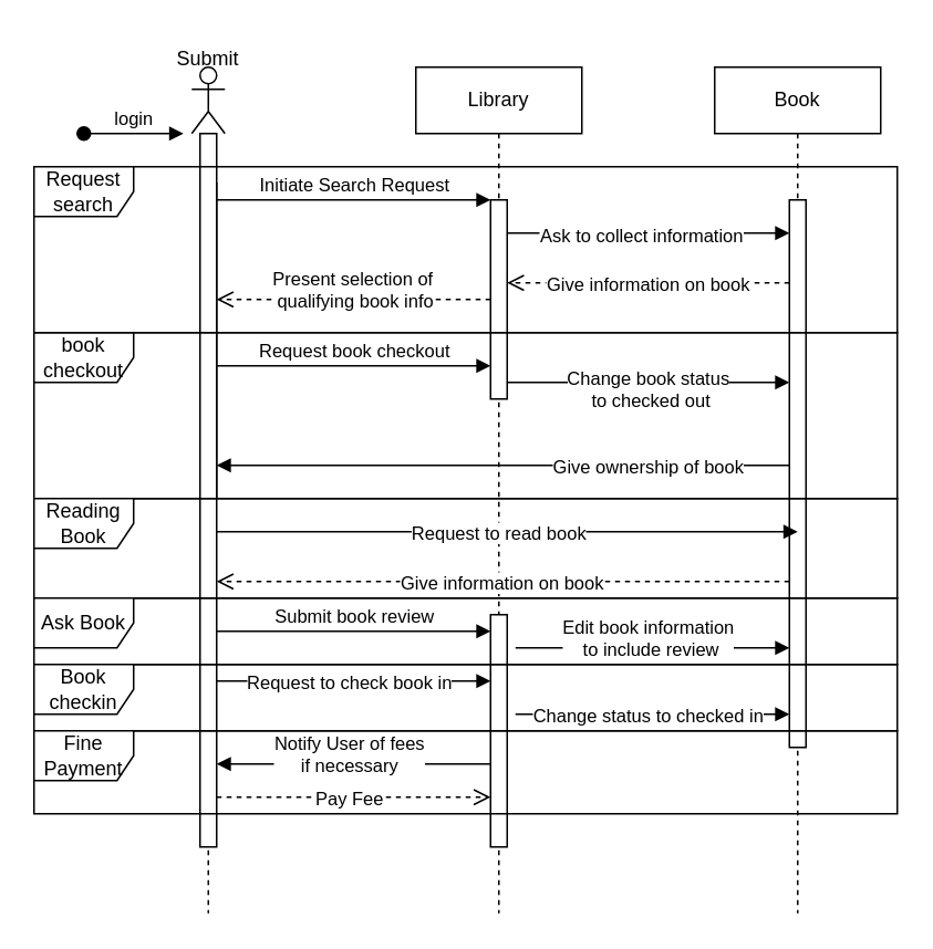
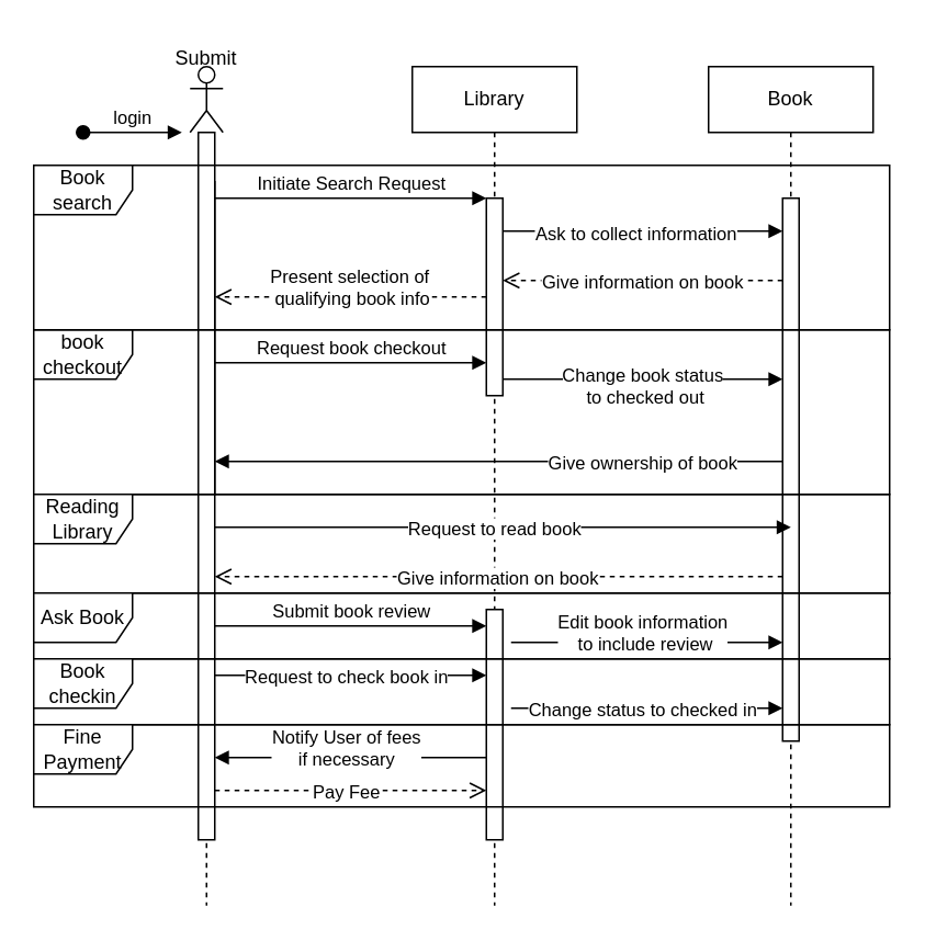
  <mxCell id="0" />
  <mxCell id="1" parent="0" />
  <mxCell id="2" value="Library" style="shape=umlLifeline;perimeter=lifelinePerimeter;whiteSpace=wrap;html=1;container=0;dropTarget=0;collapsible=0;recursiveResize=0;outlineConnect=0;portConstraint=eastwest;newEdgeStyle={&quot;edgeStyle&quot;:&quot;elbowEdgeStyle&quot;,&quot;elbow&quot;:&quot;vertical&quot;,&quot;curved&quot;:0,&quot;rounded&quot;:0};" parent="1" vertex="1"><mxGeometry x="250" y="40" width="100" height="510" as="geometry" /></mxCell>
  <mxCell id="3" value="" style="html=1;points=[];perimeter=orthogonalPerimeter;outlineConnect=0;targetShapes=umlLifeline;portConstraint=eastwest;newEdgeStyle={&quot;edgeStyle&quot;:&quot;elbowEdgeStyle&quot;,&quot;elbow&quot;:&quot;vertical&quot;,&quot;curved&quot;:0,&quot;rounded&quot;:0};" parent="2" vertex="1"><mxGeometry x="45" y="80" width="10" height="120" as="geometry" /></mxCell>
  <mxCell id="4" value="" style="html=1;points=[[0,0,0,0,5],[0,1,0,0,-5],[1,0,0,0,5],[1,1,0,0,-5]];perimeter=orthogonalPerimeter;outlineConnect=0;targetShapes=umlLifeline;portConstraint=eastwest;newEdgeStyle={&quot;curved&quot;:0,&quot;rounded&quot;:0};" vertex="1" parent="2"><mxGeometry x="45" y="330" width="10" height="140" as="geometry" /></mxCell>
  <mxCell id="5" value="Initiate Search Request" style="html=1;verticalAlign=bottom;endArrow=block;edgeStyle=elbowEdgeStyle;elbow=horizontal;curved=0;rounded=0;" parent="1" source="13" target="3" edge="1"><mxGeometry relative="1" as="geometry"><mxPoint x="225" y="130" as="sourcePoint" /><Array as="points"><mxPoint x="210" y="120" /></Array></mxGeometry></mxCell>
  <mxCell id="6" value="Book" style="shape=umlLifeline;perimeter=lifelinePerimeter;whiteSpace=wrap;html=1;container=0;dropTarget=0;collapsible=0;recursiveResize=0;outlineConnect=0;portConstraint=eastwest;newEdgeStyle={&quot;edgeStyle&quot;:&quot;elbowEdgeStyle&quot;,&quot;elbow&quot;:&quot;vertical&quot;,&quot;curved&quot;:0,&quot;rounded&quot;:0};" vertex="1" parent="1"><mxGeometry x="430" y="40" width="100" height="510" as="geometry" /></mxCell>
  <mxCell id="7" value="" style="html=1;points=[];perimeter=orthogonalPerimeter;outlineConnect=0;targetShapes=umlLifeline;portConstraint=eastwest;newEdgeStyle={&quot;edgeStyle&quot;:&quot;elbowEdgeStyle&quot;,&quot;elbow&quot;:&quot;vertical&quot;,&quot;curved&quot;:0,&quot;rounded&quot;:0};" vertex="1" parent="6"><mxGeometry x="45" y="80" width="10" height="330" as="geometry" /></mxCell>
  <mxCell id="8" value="" style="html=1;verticalAlign=bottom;endArrow=block;edgeStyle=elbowEdgeStyle;elbow=vertical;curved=0;rounded=0;" edge="1" parent="1" source="3" target="7"><mxGeometry relative="1" as="geometry"><mxPoint x="360" y="150" as="sourcePoint" /><Array as="points"><mxPoint x="385" y="140" /></Array><mxPoint x="470" y="140" as="targetPoint" /></mxGeometry></mxCell>
  <mxCell id="9" value="Ask to collect information" style="edgeLabel;html=1;align=center;verticalAlign=middle;resizable=0;points=[];" vertex="1" connectable="0" parent="8"><mxGeometry x="-0.306" y="-1" relative="1" as="geometry"><mxPoint x="21" as="offset" /></mxGeometry></mxCell>
  <mxCell id="10" value="Give information on book" style="html=1;verticalAlign=bottom;endArrow=open;dashed=1;endSize=8;edgeStyle=elbowEdgeStyle;elbow=vertical;curved=0;rounded=0;" edge="1" parent="1" source="7" target="3"><mxGeometry y="10" relative="1" as="geometry"><mxPoint x="310" y="170" as="targetPoint" /><Array as="points"><mxPoint x="395" y="170" /></Array><mxPoint x="470" y="170" as="sourcePoint" /><mxPoint as="offset" /></mxGeometry></mxCell>
  <mxCell id="11" value="Present selection of&lt;br&gt;&amp;nbsp;qualifying book info" style="html=1;verticalAlign=bottom;endArrow=open;dashed=1;endSize=8;edgeStyle=elbowEdgeStyle;elbow=horizontal;curved=0;rounded=0;" edge="1" parent="1" source="3" target="13"><mxGeometry y="10" relative="1" as="geometry"><mxPoint x="140" y="180" as="targetPoint" /><Array as="points"><mxPoint x="210" y="180" /></Array><mxPoint x="290" y="180" as="sourcePoint" /><mxPoint as="offset" /></mxGeometry></mxCell>
  <mxCell id="12" value="login" style="html=1;verticalAlign=bottom;startArrow=oval;endArrow=block;startSize=8;edgeStyle=elbowEdgeStyle;elbow=vertical;curved=0;rounded=0;" parent="1" edge="1"><mxGeometry relative="1" as="geometry"><mxPoint x="50" y="80" as="sourcePoint" /><mxPoint x="110" y="80" as="targetPoint" /></mxGeometry></mxCell>
  <mxCell id="13" value="" style="html=1;points=[];perimeter=orthogonalPerimeter;outlineConnect=0;targetShapes=umlLifeline;portConstraint=eastwest;newEdgeStyle={&quot;edgeStyle&quot;:&quot;elbowEdgeStyle&quot;,&quot;elbow&quot;:&quot;vertical&quot;,&quot;curved&quot;:0,&quot;rounded&quot;:0};" parent="1" vertex="1"><mxGeometry x="120" y="110" width="10" height="190" as="geometry" /></mxCell>
  <mxCell id="14" value="" style="shape=umlLifeline;perimeter=lifelinePerimeter;whiteSpace=wrap;html=1;container=1;dropTarget=0;collapsible=0;recursiveResize=0;outlineConnect=0;portConstraint=eastwest;newEdgeStyle={&quot;curved&quot;:0,&quot;rounded&quot;:0};participant=umlActor;fillColor=#FFFFFF;" vertex="1" parent="1"><mxGeometry x="115" y="40" width="20" height="510" as="geometry" /></mxCell>
  <mxCell id="15" value="" style="html=1;points=[[0,0,0,0,5],[0,1,0,0,-5],[1,0,0,0,5],[1,1,0,0,-5]];perimeter=orthogonalPerimeter;outlineConnect=0;targetShapes=umlLifeline;portConstraint=eastwest;newEdgeStyle={&quot;curved&quot;:0,&quot;rounded&quot;:0};" vertex="1" parent="14"><mxGeometry x="5" y="40" width="10" height="430" as="geometry" /></mxCell>
  <mxCell id="16" value="Submit" style="text;html=1;strokeColor=none;fillColor=none;align=center;verticalAlign=middle;whiteSpace=wrap;rounded=0;" vertex="1" parent="1"><mxGeometry x="95" y="20" width="60" height="30" as="geometry" /></mxCell>
  <mxCell id="17" value="Request book checkout" style="html=1;verticalAlign=bottom;endArrow=block;edgeStyle=elbowEdgeStyle;elbow=horizontal;curved=0;rounded=0;" edge="1" parent="1"><mxGeometry relative="1" as="geometry"><mxPoint x="130" y="220" as="sourcePoint" /><Array as="points"><mxPoint x="210" y="220" /></Array><mxPoint x="295" y="220" as="targetPoint" /></mxGeometry></mxCell>
  <mxCell id="18" value="Change book status&lt;br&gt;&amp;nbsp;to checked out" style="html=1;verticalAlign=bottom;endArrow=block;edgeStyle=elbowEdgeStyle;elbow=horizontal;curved=0;rounded=0;" edge="1" parent="1" source="3"><mxGeometry y="-20" relative="1" as="geometry"><mxPoint x="310" y="230" as="sourcePoint" /><Array as="points"><mxPoint x="390" y="230" /></Array><mxPoint x="475" y="230" as="targetPoint" /><mxPoint as="offset" /></mxGeometry></mxCell>
  <mxCell id="19" value="Give ownership of book" style="html=1;verticalAlign=bottom;endArrow=block;edgeStyle=elbowEdgeStyle;elbow=horizontal;curved=0;rounded=0;" edge="1" parent="1" source="7" target="13"><mxGeometry x="-0.507" y="10" relative="1" as="geometry"><mxPoint x="430" y="260" as="sourcePoint" /><Array as="points"><mxPoint x="240" y="280" /><mxPoint x="390" y="260" /><mxPoint x="330" y="260" /></Array><mxPoint x="140" y="260" as="targetPoint" /><mxPoint as="offset" /></mxGeometry></mxCell>
  <mxCell id="20" value="book checkout" style="shape=umlFrame;whiteSpace=wrap;html=1;pointerEvents=0;" vertex="1" parent="1"><mxGeometry x="20" y="200" width="520" height="100" as="geometry" /></mxCell>
  <mxCell id="21" value="Request to read book" style="html=1;verticalAlign=bottom;endArrow=block;edgeStyle=elbowEdgeStyle;elbow=horizontal;curved=0;rounded=0;" edge="1" parent="1"><mxGeometry x="-0.029" y="-10" relative="1" as="geometry"><mxPoint x="130" y="320" as="sourcePoint" /><Array as="points"><mxPoint x="260" y="320" /></Array><mxPoint x="480" y="320" as="targetPoint" /><mxPoint as="offset" /></mxGeometry></mxCell>
  <mxCell id="22" value="Give information on book" style="html=1;verticalAlign=bottom;endArrow=open;dashed=1;endSize=8;edgeStyle=elbowEdgeStyle;elbow=vertical;curved=0;rounded=0;" edge="1" parent="1" source="7" target="15"><mxGeometry y="10" relative="1" as="geometry"><mxPoint x="300" y="350" as="targetPoint" /><Array as="points"><mxPoint x="390" y="350" /></Array><mxPoint x="470" y="350" as="sourcePoint" /><mxPoint as="offset" /></mxGeometry></mxCell>
  <mxCell id="23" value="Submit book review" style="html=1;verticalAlign=bottom;endArrow=block;edgeStyle=elbowEdgeStyle;elbow=horizontal;curved=0;rounded=0;" edge="1" parent="1"><mxGeometry relative="1" as="geometry"><mxPoint x="130" y="380" as="sourcePoint" /><Array as="points"><mxPoint x="210" y="380" /></Array><mxPoint x="295" y="380" as="targetPoint" /></mxGeometry></mxCell>
  <mxCell id="24" value="Edit book information&lt;br&gt;&amp;nbsp;to include review" style="html=1;verticalAlign=bottom;endArrow=block;edgeStyle=elbowEdgeStyle;elbow=horizontal;curved=0;rounded=0;" edge="1" parent="1"><mxGeometry x="-0.03" y="-10" relative="1" as="geometry"><mxPoint x="310" y="390" as="sourcePoint" /><Array as="points"><mxPoint x="390" y="390" /></Array><mxPoint x="475" y="390" as="targetPoint" /><mxPoint as="offset" /></mxGeometry></mxCell>
  <mxCell id="25" value="Request to check book in" style="html=1;verticalAlign=bottom;endArrow=block;edgeStyle=elbowEdgeStyle;elbow=horizontal;curved=0;rounded=0;" edge="1" parent="1"><mxGeometry x="-0.03" y="-10" relative="1" as="geometry"><mxPoint x="130" y="410" as="sourcePoint" /><Array as="points"><mxPoint x="210" y="410" /></Array><mxPoint x="295" y="410" as="targetPoint" /><mxPoint as="offset" /></mxGeometry></mxCell>
  <mxCell id="26" value="Change status to checked in" style="html=1;verticalAlign=bottom;endArrow=block;edgeStyle=elbowEdgeStyle;elbow=horizontal;curved=0;rounded=0;" edge="1" parent="1"><mxGeometry x="-0.03" y="-10" relative="1" as="geometry"><mxPoint x="310" y="430" as="sourcePoint" /><Array as="points"><mxPoint x="390" y="430" /></Array><mxPoint x="475" y="430" as="targetPoint" /><mxPoint as="offset" /></mxGeometry></mxCell>
  <mxCell id="27" value="Notify User of fees &lt;br&gt;if necessary" style="html=1;verticalAlign=bottom;endArrow=block;edgeStyle=elbowEdgeStyle;elbow=horizontal;curved=0;rounded=0;" edge="1" parent="1"><mxGeometry x="0.03" y="10" relative="1" as="geometry"><mxPoint x="295" y="460" as="sourcePoint" /><Array as="points"><mxPoint x="210" y="460" /></Array><mxPoint x="130" y="460" as="targetPoint" /><mxPoint as="offset" /></mxGeometry></mxCell>
  <mxCell id="28" value="Pay Fee" style="html=1;verticalAlign=bottom;endArrow=open;dashed=1;endSize=8;edgeStyle=elbowEdgeStyle;elbow=vertical;curved=0;rounded=0;" edge="1" parent="1" source="15" target="4"><mxGeometry x="-0.03" y="-10" relative="1" as="geometry"><mxPoint x="150" y="530" as="targetPoint" /><Array as="points"><mxPoint x="270" y="480" /><mxPoint x="240" y="500" /><mxPoint x="200" y="530" /></Array><mxPoint x="220" y="500" as="sourcePoint" /><mxPoint as="offset" /></mxGeometry></mxCell>
- <mxCell id="29" value="Request search" style="shape=umlFrame;whiteSpace=wrap;html=1;pointerEvents=0;" vertex="1" parent="1"><mxGeometry x="20" y="100" width="520" height="100" as="geometry" /></mxCell>
- <mxCell id="30" value="Reading Book" style="shape=umlFrame;whiteSpace=wrap;html=1;pointerEvents=0;" vertex="1" parent="1"><mxGeometry x="20" y="300" width="520" height="60" as="geometry" /></mxCell>
+ <mxCell id="29" value="Book search" style="shape=umlFrame;whiteSpace=wrap;html=1;pointerEvents=0;" vertex="1" parent="1"><mxGeometry x="20" y="100" width="520" height="100" as="geometry" /></mxCell>
+ <mxCell id="30" value="Reading Library" style="shape=umlFrame;whiteSpace=wrap;html=1;pointerEvents=0;" vertex="1" parent="1"><mxGeometry x="20" y="300" width="520" height="60" as="geometry" /></mxCell>
  <mxCell id="31" value="Ask Book" style="shape=umlFrame;whiteSpace=wrap;html=1;pointerEvents=0;" vertex="1" parent="1"><mxGeometry x="20" y="360" width="520" height="40" as="geometry" /></mxCell>
  <mxCell id="32" value="Book checkin" style="shape=umlFrame;whiteSpace=wrap;html=1;pointerEvents=0;" vertex="1" parent="1"><mxGeometry x="20" y="400" width="520" height="40" as="geometry" /></mxCell>
  <mxCell id="33" value="Fine Payment" style="shape=umlFrame;whiteSpace=wrap;html=1;pointerEvents=0;" vertex="1" parent="1"><mxGeometry x="20" y="440" width="520" height="50" as="geometry" /></mxCell>
